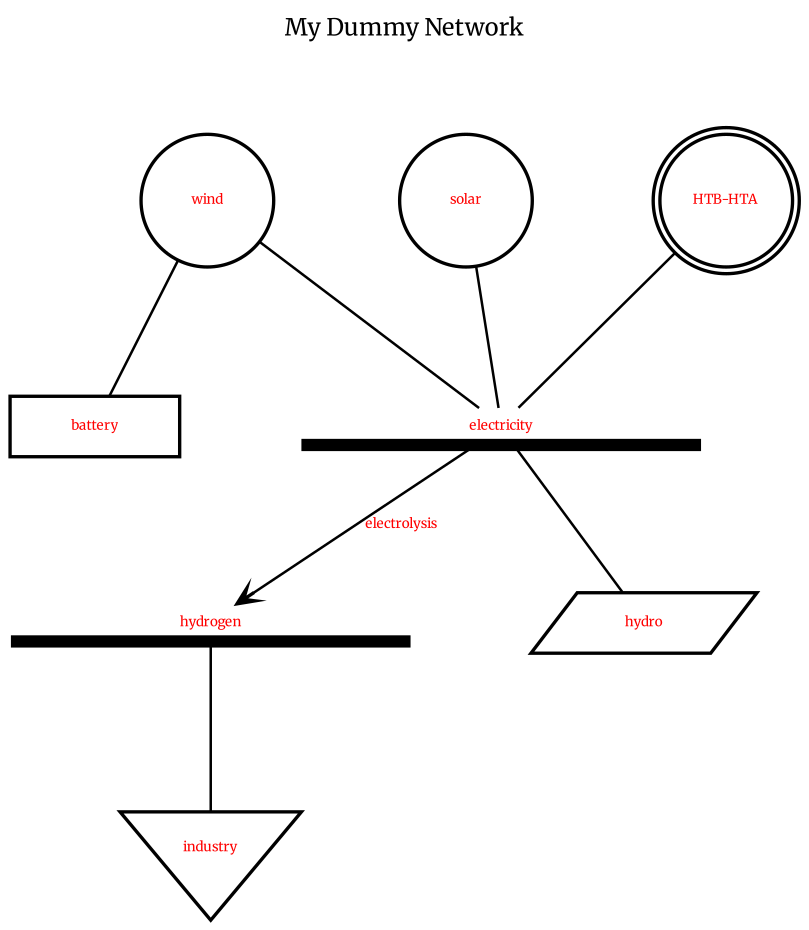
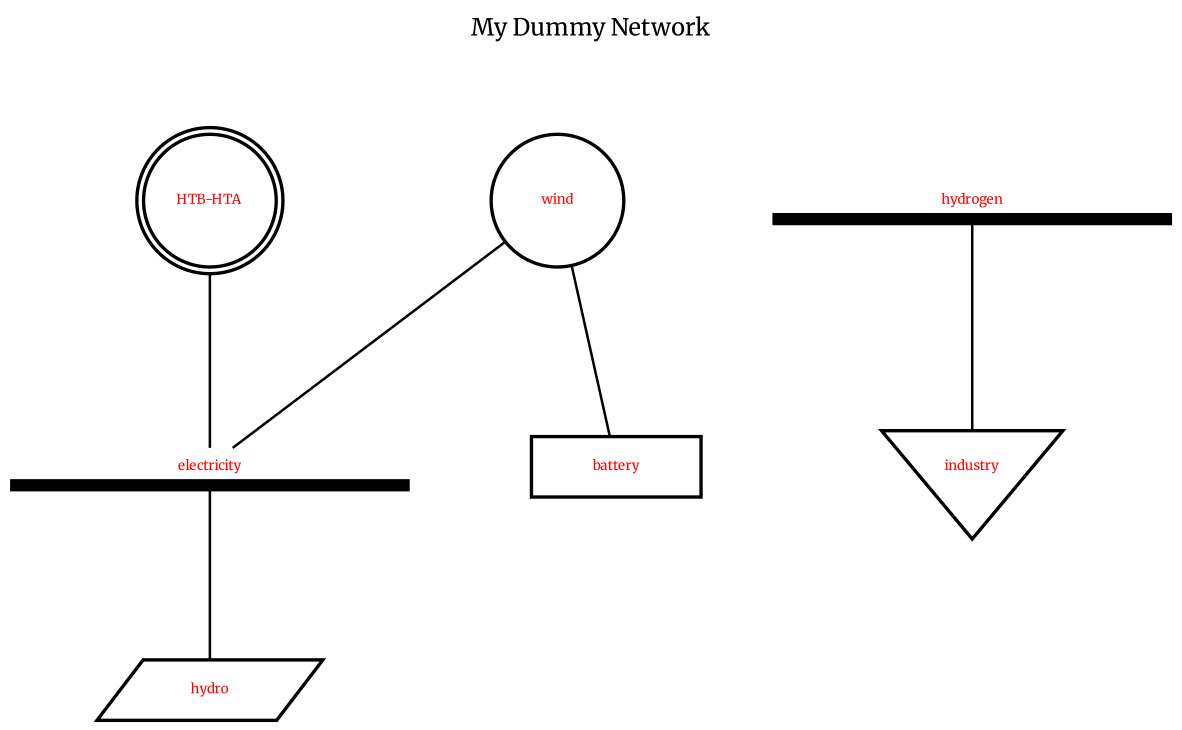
  digraph {
    bgcolor=white
    fontname=Merriweather
    label="My Dummy Network\n\n\n           "
    labelloc=t
    nodesep=1.00
    rankdir=TB
    ranksep=1.00
    splines=polyline
    node [color=black fontname=Merriweather fontsize=8.00 shape=underline style="setlinewidth(2.00)"]
    edge [arrowhead=none color=black fontname=Merriweather fontsize=8.00 style="setlinewidth(1.50)"]
    n1 [height=0.30 label=<<font color = "red">electricity</font>> style="setlinewidth(7.30)" width=3.30]
    n2 [height=0.30 label=<<font color = "red">hydrogen</font>> style="setlinewidth(7.30)" width=3.30]
    n3 [label=<<font color = "red">hydro</font>> shape=parallelogram width=1.80]
    n4 [height=1.20 label=<<font color = "red">industry</font>> shape=invtriangle width=1.50]
    n5 [label=<<font color = "red">battery</font>> shape=box width=1.40]
    n6 [label=<<font color = "red">wind</font>> shape=circle width=1.10]
-   n7 [label=<<font color = "red">solar</font>> shape=circle width=1.10]
    n8 [label=<<font color = "red">HTB-HTA</font>> shape=doublecircle width=1.10]
-   n1 -> n2 [arrowhead=vee arrowsize=1.20 label=<<font color = "red">electrolysis</font>>]
    n1 -> n3
    n2 -> n4
    n6 -> n1
    n6 -> n5
-   n7 -> n1
    n8 -> n1
  }
